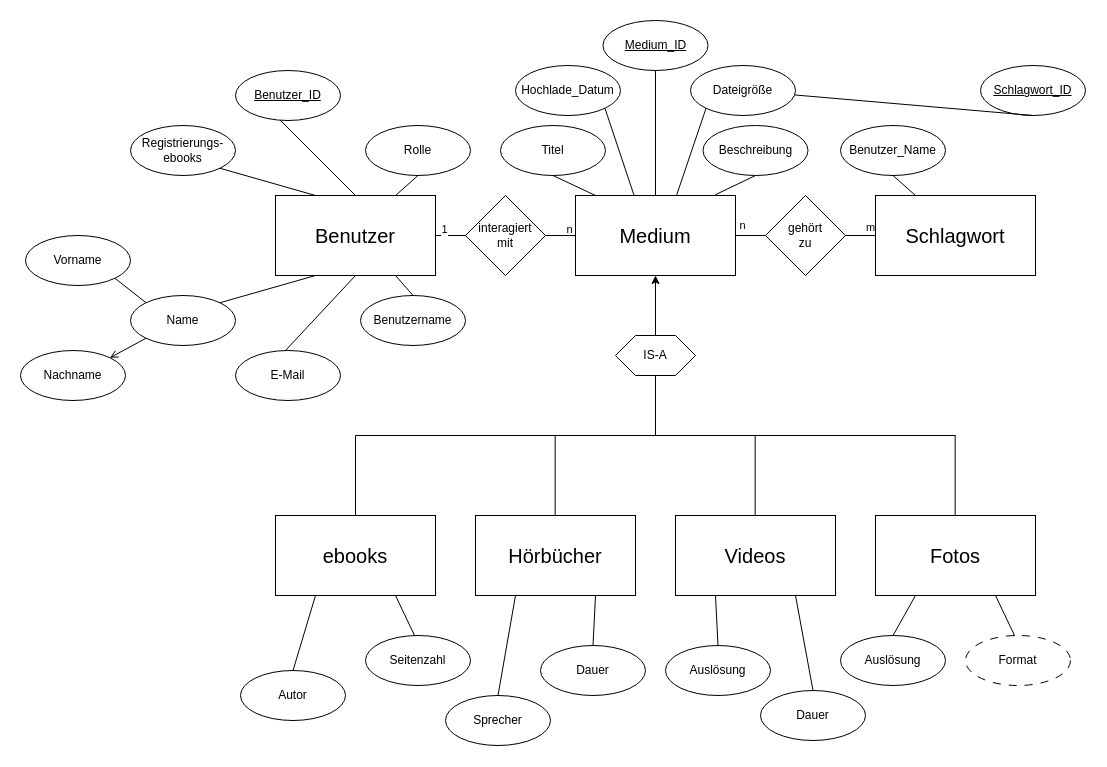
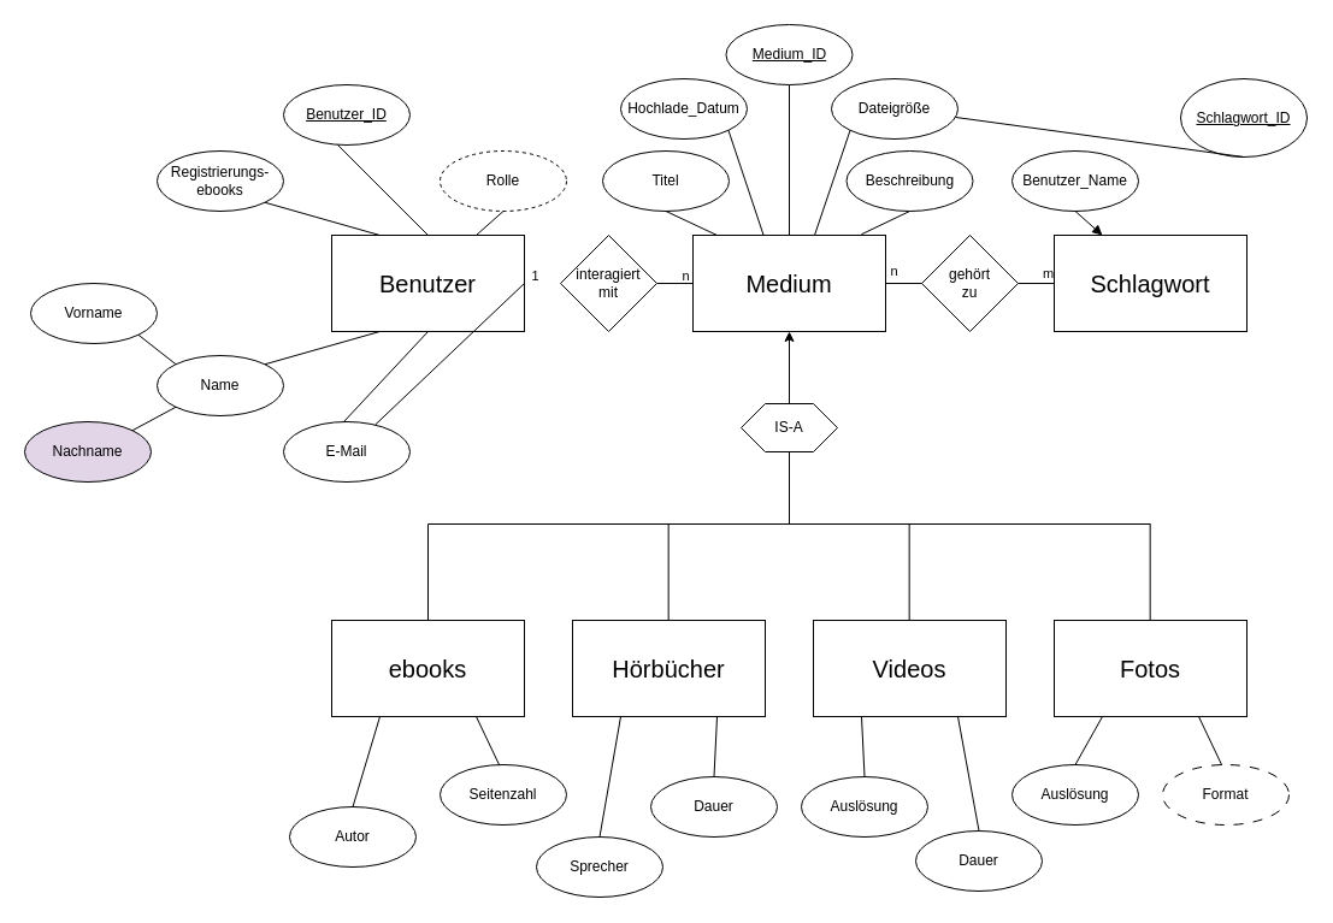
  <mxCell id="0" />
  <mxCell id="1" parent="0" />
  <mxCell id="2" value="&lt;font style=&quot;font-size: 20px;&quot;&gt;Benutzer&lt;/font&gt;" style="rounded=0;whiteSpace=wrap;html=1;" parent="1" vertex="1"><mxGeometry x="275" y="195" width="160" height="80" as="geometry" /></mxCell>
  <mxCell id="3" value="&lt;span style=&quot;font-size: 20px;&quot;&gt;ebooks&lt;/span&gt;" style="rounded=0;whiteSpace=wrap;html=1;" parent="1" vertex="1"><mxGeometry x="275" y="515" width="160" height="80" as="geometry" /></mxCell>
  <mxCell id="4" value="&lt;span style=&quot;font-size: 20px;&quot;&gt;Hörbücher&lt;/span&gt;" style="rounded=0;whiteSpace=wrap;html=1;" parent="1" vertex="1"><mxGeometry x="475" y="515" width="160" height="80" as="geometry" /></mxCell>
  <mxCell id="5" value="&lt;span style=&quot;font-size: 20px;&quot;&gt;Fotos&lt;/span&gt;" style="rounded=0;whiteSpace=wrap;html=1;" parent="1" vertex="1"><mxGeometry x="875" y="515" width="160" height="80" as="geometry" /></mxCell>
  <mxCell id="6" value="&lt;span style=&quot;font-size: 20px;&quot;&gt;Videos&lt;/span&gt;" style="rounded=0;whiteSpace=wrap;html=1;" parent="1" vertex="1"><mxGeometry x="675" y="515" width="160" height="80" as="geometry" /></mxCell>
  <mxCell id="7" value="interagiert&lt;br&gt;mit" style="rhombus;whiteSpace=wrap;html=1;" parent="1" vertex="1"><mxGeometry x="465" y="195" width="80" height="80" as="geometry" /></mxCell>
  <mxCell id="8" value="&lt;span style=&quot;font-size: 20px;&quot;&gt;Medium&lt;/span&gt;" style="rounded=0;whiteSpace=wrap;html=1;" parent="1" vertex="1"><mxGeometry x="575" y="195" width="160" height="80" as="geometry" /></mxCell>
  <mxCell id="9" value="&lt;span style=&quot;font-size: 20px;&quot;&gt;Schlagwort&lt;/span&gt;" style="rounded=0;whiteSpace=wrap;html=1;" parent="1" vertex="1"><mxGeometry x="875" y="195" width="160" height="80" as="geometry" /></mxCell>
  <mxCell id="10" value="gehört&lt;br&gt;zu" style="rhombus;whiteSpace=wrap;html=1;" parent="1" vertex="1"><mxGeometry x="765" y="195" width="80" height="80" as="geometry" /></mxCell>
  <mxCell id="11" value="" style="endArrow=none;html=1;rounded=0;exitX=0.5;exitY=0;exitDx=0;exitDy=0;" parent="1" source="3" edge="1"><mxGeometry width="50" height="50" relative="1" as="geometry"><mxPoint x="695" y="415" as="sourcePoint" /><mxPoint x="355" y="435" as="targetPoint" /></mxGeometry></mxCell>
  <mxCell id="12" value="" style="endArrow=none;html=1;rounded=0;exitX=0.5;exitY=0;exitDx=0;exitDy=0;" parent="1" edge="1"><mxGeometry width="50" height="50" relative="1" as="geometry"><mxPoint x="554.66" y="515" as="sourcePoint" /><mxPoint x="554.66" y="435" as="targetPoint" /></mxGeometry></mxCell>
  <mxCell id="13" value="" style="endArrow=none;html=1;rounded=0;exitX=0.5;exitY=0;exitDx=0;exitDy=0;" parent="1" edge="1"><mxGeometry width="50" height="50" relative="1" as="geometry"><mxPoint x="754.66" y="515" as="sourcePoint" /><mxPoint x="754.66" y="435" as="targetPoint" /></mxGeometry></mxCell>
  <mxCell id="14" value="" style="endArrow=none;html=1;rounded=0;exitX=0.5;exitY=0;exitDx=0;exitDy=0;" parent="1" edge="1"><mxGeometry width="50" height="50" relative="1" as="geometry"><mxPoint x="954.66" y="515" as="sourcePoint" /><mxPoint x="954.66" y="435" as="targetPoint" /></mxGeometry></mxCell>
- <mxCell id="15" value="" style="endArrow=none;html=1;rounded=0;exitX=1;exitY=0.5;exitDx=0;exitDy=0;entryX=0;entryY=0.5;entryDx=0;entryDy=0;" parent="1" source="2" target="7" edge="1"><mxGeometry width="50" height="50" relative="1" as="geometry"><mxPoint x="695" y="415" as="sourcePoint" /><mxPoint x="745" y="365" as="targetPoint" /></mxGeometry></mxCell>
+ <mxCell id="15" value="" style="endArrow=none;html=1;rounded=0;exitX=1;exitY=0.5;exitDx=0;exitDy=0;" parent="1" source="2" target="63" edge="1"><mxGeometry width="50" height="50" relative="1" as="geometry"><mxPoint x="695" y="415" as="sourcePoint" /><mxPoint x="745" y="365" as="targetPoint" /></mxGeometry></mxCell>
  <mxCell id="16" value="n" style="edgeLabel;html=1;align=center;verticalAlign=middle;resizable=0;points=[];" parent="1" vertex="1" connectable="0"><mxGeometry x="480" y="520.002" as="geometry"><mxPoint x="88" y="-292" as="offset" /></mxGeometry></mxCell>
  <mxCell id="17" value="" style="endArrow=none;html=1;rounded=0;exitX=1;exitY=0.5;exitDx=0;exitDy=0;entryX=0;entryY=0.5;entryDx=0;entryDy=0;" parent="1" source="7" target="8" edge="1"><mxGeometry width="50" height="50" relative="1" as="geometry"><mxPoint x="695" y="415" as="sourcePoint" /><mxPoint x="745" y="365" as="targetPoint" /></mxGeometry></mxCell>
  <mxCell id="18" value="1" style="edgeLabel;html=1;align=center;verticalAlign=middle;resizable=0;points=[];" parent="1" vertex="1" connectable="0"><mxGeometry x="355" y="520.002" as="geometry"><mxPoint x="88" y="-292" as="offset" /></mxGeometry></mxCell>
  <mxCell id="19" value="" style="endArrow=none;html=1;rounded=0;exitX=1;exitY=0.5;exitDx=0;exitDy=0;entryX=0;entryY=0.5;entryDx=0;entryDy=0;" parent="1" source="8" target="10" edge="1"><mxGeometry width="50" height="50" relative="1" as="geometry"><mxPoint x="695" y="410" as="sourcePoint" /><mxPoint x="745" y="360" as="targetPoint" /></mxGeometry></mxCell>
  <mxCell id="20" value="n" style="edgeLabel;html=1;align=center;verticalAlign=middle;resizable=0;points=[];" parent="1" vertex="1" connectable="0"><mxGeometry x="560" y="350.002" as="geometry"><mxPoint x="181" y="-126" as="offset" /></mxGeometry></mxCell>
  <mxCell id="21" value="m" style="edgeLabel;html=1;align=center;verticalAlign=middle;resizable=0;points=[];" parent="1" vertex="1" connectable="0"><mxGeometry x="370" y="535.002" as="geometry"><mxPoint x="499" y="-309" as="offset" /></mxGeometry></mxCell>
  <mxCell id="22" value="" style="endArrow=none;html=1;rounded=0;exitX=1;exitY=0.5;exitDx=0;exitDy=0;entryX=0;entryY=0.5;entryDx=0;entryDy=0;" parent="1" source="10" target="9" edge="1"><mxGeometry width="50" height="50" relative="1" as="geometry"><mxPoint x="695" y="410" as="sourcePoint" /><mxPoint x="745" y="360" as="targetPoint" /></mxGeometry></mxCell>
  <mxCell id="23" value="IS-A" style="shape=hexagon;perimeter=hexagonPerimeter2;whiteSpace=wrap;html=1;fixedSize=1;" parent="1" vertex="1"><mxGeometry x="615" y="335" width="80" height="40" as="geometry" /></mxCell>
  <mxCell id="24" value="" style="endArrow=none;html=1;rounded=0;" parent="1" edge="1"><mxGeometry width="50" height="50" relative="1" as="geometry"><mxPoint x="355" y="435" as="sourcePoint" /><mxPoint x="955" y="435" as="targetPoint" /></mxGeometry></mxCell>
  <mxCell id="25" value="" style="endArrow=none;html=1;rounded=0;entryX=0.5;entryY=1;entryDx=0;entryDy=0;" parent="1" target="23" edge="1"><mxGeometry width="50" height="50" relative="1" as="geometry"><mxPoint x="655" y="435" as="sourcePoint" /><mxPoint x="745" y="360" as="targetPoint" /></mxGeometry></mxCell>
  <mxCell id="26" value="" style="endArrow=classic;html=1;rounded=0;entryX=0.5;entryY=1;entryDx=0;entryDy=0;exitX=0.5;exitY=0;exitDx=0;exitDy=0;endFill=1;" parent="1" source="23" target="8" edge="1"><mxGeometry width="50" height="50" relative="1" as="geometry"><mxPoint x="660" y="440" as="sourcePoint" /><mxPoint x="660" y="380" as="targetPoint" /></mxGeometry></mxCell>
  <mxCell id="27" value="Titel" style="ellipse;whiteSpace=wrap;html=1;" parent="1" vertex="1"><mxGeometry x="500" y="125" width="105" height="50" as="geometry" /></mxCell>
  <mxCell id="28" value="Hochlade_Datum" style="ellipse;whiteSpace=wrap;html=1;" parent="1" vertex="1"><mxGeometry x="515" y="65" width="105" height="50" as="geometry" /></mxCell>
  <mxCell id="29" value="Beschreibung" style="ellipse;whiteSpace=wrap;html=1;" parent="1" vertex="1"><mxGeometry x="702.5" y="125" width="105" height="50" as="geometry" /></mxCell>
  <mxCell id="30" value="Dateigröße" style="ellipse;whiteSpace=wrap;html=1;" parent="1" vertex="1"><mxGeometry x="690" y="65" width="105" height="50" as="geometry" /></mxCell>
  <mxCell id="31" value="" style="endArrow=none;html=1;rounded=0;entryX=0.5;entryY=1;entryDx=0;entryDy=0;exitX=0.874;exitY=-0.009;exitDx=0;exitDy=0;exitPerimeter=0;" parent="1" source="8" target="29" edge="1"><mxGeometry width="50" height="50" relative="1" as="geometry"><mxPoint x="690" y="225" as="sourcePoint" /><mxPoint x="740" y="175" as="targetPoint" /></mxGeometry></mxCell>
  <mxCell id="32" value="" style="endArrow=none;html=1;rounded=0;entryX=0.5;entryY=1;entryDx=0;entryDy=0;" parent="1" target="27" edge="1"><mxGeometry width="50" height="50" relative="1" as="geometry"><mxPoint x="595" y="195" as="sourcePoint" /><mxPoint x="635" y="165" as="targetPoint" /></mxGeometry></mxCell>
  <mxCell id="33" value="" style="endArrow=none;html=1;rounded=0;entryX=0;entryY=1;entryDx=0;entryDy=0;" parent="1" target="30" edge="1"><mxGeometry width="50" height="50" relative="1" as="geometry"><mxPoint x="676" y="195" as="sourcePoint" /><mxPoint x="680" y="120" as="targetPoint" /></mxGeometry></mxCell>
  <mxCell id="34" value="" style="endArrow=none;html=1;rounded=0;exitX=0.367;exitY=0.005;exitDx=0;exitDy=0;exitPerimeter=0;entryX=1;entryY=1;entryDx=0;entryDy=0;" parent="1" source="8" target="28" edge="1"><mxGeometry width="50" height="50" relative="1" as="geometry"><mxPoint x="690" y="225" as="sourcePoint" /><mxPoint x="740" y="175" as="targetPoint" /></mxGeometry></mxCell>
  <mxCell id="35" value="Autor" style="ellipse;whiteSpace=wrap;html=1;" parent="1" vertex="1"><mxGeometry x="240" y="670" width="105" height="50" as="geometry" /></mxCell>
  <mxCell id="36" value="Seitenzahl" style="ellipse;whiteSpace=wrap;html=1;" parent="1" vertex="1"><mxGeometry x="365" y="635" width="105" height="50" as="geometry" /></mxCell>
  <mxCell id="37" value="" style="endArrow=none;html=1;rounded=0;exitX=0.5;exitY=0;exitDx=0;exitDy=0;entryX=0.25;entryY=1;entryDx=0;entryDy=0;" parent="1" source="35" target="3" edge="1"><mxGeometry width="50" height="50" relative="1" as="geometry"><mxPoint x="495" y="705" as="sourcePoint" /><mxPoint x="545" y="655" as="targetPoint" /></mxGeometry></mxCell>
  <mxCell id="38" value="" style="endArrow=none;html=1;rounded=0;exitX=0.469;exitY=0.009;exitDx=0;exitDy=0;exitPerimeter=0;entryX=0.75;entryY=1;entryDx=0;entryDy=0;" parent="1" source="36" target="3" edge="1"><mxGeometry width="50" height="50" relative="1" as="geometry"><mxPoint x="495" y="705" as="sourcePoint" /><mxPoint x="545" y="655" as="targetPoint" /></mxGeometry></mxCell>
  <mxCell id="39" value="Dauer" style="ellipse;whiteSpace=wrap;html=1;" parent="1" vertex="1"><mxGeometry x="540" y="645" width="105" height="50" as="geometry" /></mxCell>
  <mxCell id="40" value="Sprecher" style="ellipse;whiteSpace=wrap;html=1;" parent="1" vertex="1"><mxGeometry x="445" y="695" width="105" height="50" as="geometry" /></mxCell>
  <mxCell id="41" value="" style="endArrow=none;html=1;rounded=0;exitX=0.5;exitY=0;exitDx=0;exitDy=0;entryX=0.25;entryY=1;entryDx=0;entryDy=0;" parent="1" source="40" target="4" edge="1"><mxGeometry width="50" height="50" relative="1" as="geometry"><mxPoint x="495" y="705" as="sourcePoint" /><mxPoint x="545" y="655" as="targetPoint" /></mxGeometry></mxCell>
  <mxCell id="42" value="" style="endArrow=none;html=1;rounded=0;entryX=0.5;entryY=0;entryDx=0;entryDy=0;exitX=0.75;exitY=1;exitDx=0;exitDy=0;" parent="1" source="4" target="39" edge="1"><mxGeometry width="50" height="50" relative="1" as="geometry"><mxPoint x="495" y="705" as="sourcePoint" /><mxPoint x="545" y="655" as="targetPoint" /></mxGeometry></mxCell>
  <mxCell id="43" value="Auslösung" style="ellipse;whiteSpace=wrap;html=1;" parent="1" vertex="1"><mxGeometry x="665" y="645" width="105" height="50" as="geometry" /></mxCell>
  <mxCell id="44" value="" style="endArrow=none;html=1;rounded=0;entryX=0.25;entryY=1;entryDx=0;entryDy=0;entryPerimeter=0;exitX=0.5;exitY=0;exitDx=0;exitDy=0;" parent="1" source="43" target="6" edge="1"><mxGeometry width="50" height="50" relative="1" as="geometry"><mxPoint x="495" y="705" as="sourcePoint" /><mxPoint x="545" y="655" as="targetPoint" /></mxGeometry></mxCell>
  <mxCell id="45" value="Dauer" style="ellipse;whiteSpace=wrap;html=1;" parent="1" vertex="1"><mxGeometry x="760" y="690" width="105" height="50" as="geometry" /></mxCell>
  <mxCell id="46" value="" style="endArrow=none;html=1;rounded=0;exitX=0.5;exitY=0;exitDx=0;exitDy=0;entryX=0.75;entryY=1;entryDx=0;entryDy=0;" parent="1" source="45" target="6" edge="1"><mxGeometry width="50" height="50" relative="1" as="geometry"><mxPoint x="495" y="705" as="sourcePoint" /><mxPoint x="545" y="655" as="targetPoint" /></mxGeometry></mxCell>
  <mxCell id="47" value="Auslösung" style="ellipse;whiteSpace=wrap;html=1;" parent="1" vertex="1"><mxGeometry x="840" y="635" width="105" height="50" as="geometry" /></mxCell>
  <mxCell id="48" value="Format" style="ellipse;whiteSpace=wrap;html=1;dashed=1;dashPattern=8 8;" parent="1" vertex="1"><mxGeometry x="965" y="635" width="105" height="50" as="geometry" /></mxCell>
  <mxCell id="49" value="" style="endArrow=none;html=1;rounded=0;exitX=0.5;exitY=0;exitDx=0;exitDy=0;entryX=0.25;entryY=1;entryDx=0;entryDy=0;" parent="1" source="47" edge="1"><mxGeometry width="50" height="50" relative="1" as="geometry"><mxPoint x="1095" y="705" as="sourcePoint" /><mxPoint x="915" y="595" as="targetPoint" /></mxGeometry></mxCell>
  <mxCell id="50" value="" style="endArrow=none;html=1;rounded=0;exitX=0.469;exitY=0.009;exitDx=0;exitDy=0;exitPerimeter=0;entryX=0.75;entryY=1;entryDx=0;entryDy=0;" parent="1" source="48" edge="1"><mxGeometry width="50" height="50" relative="1" as="geometry"><mxPoint x="1095" y="705" as="sourcePoint" /><mxPoint x="995" y="595" as="targetPoint" /></mxGeometry></mxCell>
  <mxCell id="51" value="&lt;u&gt;Medium_ID&lt;/u&gt;" style="ellipse;whiteSpace=wrap;html=1;" parent="1" vertex="1"><mxGeometry x="602.5" y="20" width="105" height="50" as="geometry" /></mxCell>
  <mxCell id="52" value="" style="endArrow=none;html=1;rounded=0;entryX=0.5;entryY=1;entryDx=0;entryDy=0;" parent="1" target="51" edge="1"><mxGeometry width="50" height="50" relative="1" as="geometry"><mxPoint x="655" y="195" as="sourcePoint" /><mxPoint x="850" y="130" as="targetPoint" /></mxGeometry></mxCell>
- <mxCell id="53" value="&lt;u&gt;Schlagwort_ID&lt;/u&gt;" style="ellipse;whiteSpace=wrap;html=1;" parent="1" vertex="1"><mxGeometry x="980" y="65" width="105" height="50" as="geometry" /></mxCell>
+ <mxCell id="53" value="&lt;u&gt;Schlagwort_ID&lt;/u&gt;" style="ellipse;whiteSpace=wrap;html=1;" parent="1" vertex="1"><mxGeometry x="980" y="65" width="105" height="65" as="geometry" /></mxCell>
  <mxCell id="54" value="Benutzer_Name" style="ellipse;whiteSpace=wrap;html=1;" parent="1" vertex="1"><mxGeometry x="840" y="125" width="105" height="50" as="geometry" /></mxCell>
- <mxCell id="55" value="" style="endArrow=none;html=1;rounded=0;exitX=0.5;exitY=1;exitDx=0;exitDy=0;entryX=0.25;entryY=0;entryDx=0;entryDy=0;" parent="1" source="54" target="9" edge="1"><mxGeometry width="50" height="50" relative="1" as="geometry"><mxPoint x="795" y="175" as="sourcePoint" /><mxPoint x="845" y="125" as="targetPoint" /></mxGeometry></mxCell>
+ <mxCell id="55" value="" style="endArrow=block;html=1;rounded=0;exitX=0.5;exitY=1;exitDx=0;exitDy=0;entryX=0.25;entryY=0;entryDx=0;entryDy=0;" parent="1" source="54" target="9" edge="1"><mxGeometry width="50" height="50" relative="1" as="geometry"><mxPoint x="795" y="175" as="sourcePoint" /><mxPoint x="845" y="125" as="targetPoint" /></mxGeometry></mxCell>
  <mxCell id="56" value="" style="endArrow=none;html=1;rounded=0;exitX=0.5;exitY=1;exitDx=0;exitDy=0;" parent="1" source="53" target="30" edge="1"><mxGeometry width="50" height="50" relative="1" as="geometry"><mxPoint x="795" y="175" as="sourcePoint" /><mxPoint x="845" y="125" as="targetPoint" /></mxGeometry></mxCell>
  <mxCell id="57" value="&lt;u&gt;Benutzer_ID&lt;/u&gt;" style="ellipse;whiteSpace=wrap;html=1;" parent="1" vertex="1"><mxGeometry y="70" width="105" height="50" as="geometry" x="235" /></mxCell>
- <mxCell id="58" value="Rolle" style="ellipse;whiteSpace=wrap;html=1;" parent="1" vertex="1"><mxGeometry x="365" y="125" width="105" height="50" as="geometry" /></mxCell>
+ <mxCell id="58" value="Rolle" style="ellipse;whiteSpace=wrap;html=1;dashed=1;" parent="1" vertex="1"><mxGeometry x="365" y="125" width="105" height="50" as="geometry" /></mxCell>
  <mxCell id="59" value="" style="endArrow=none;html=1;rounded=0;exitX=0.429;exitY=1;exitDx=0;exitDy=0;exitPerimeter=0;entryX=0.5;entryY=0;entryDx=0;entryDy=0;" parent="1" source="57" target="2" edge="1"><mxGeometry width="50" height="50" relative="1" as="geometry"><mxPoint x="795" y="310" as="sourcePoint" /><mxPoint x="845" y="260" as="targetPoint" /></mxGeometry></mxCell>
  <mxCell id="60" value="" style="endArrow=none;html=1;rounded=0;entryX=0.5;entryY=1;entryDx=0;entryDy=0;exitX=0.75;exitY=0;exitDx=0;exitDy=0;" parent="1" source="2" target="58" edge="1"><mxGeometry width="50" height="50" relative="1" as="geometry"><mxPoint x="630" y="225" as="sourcePoint" /><mxPoint x="680" y="175" as="targetPoint" /></mxGeometry></mxCell>
- <mxCell id="61" value="Benutzername" style="ellipse;whiteSpace=wrap;html=1;" parent="1" vertex="1"><mxGeometry x="360" y="295" width="105" height="50" as="geometry" /></mxCell>
- <mxCell id="62" value="" style="endArrow=none;html=1;rounded=0;entryX=0.5;entryY=0;entryDx=0;entryDy=0;exitX=0.75;exitY=1;exitDx=0;exitDy=0;" parent="1" source="2" target="61" edge="1"><mxGeometry width="50" height="50" relative="1" as="geometry"><mxPoint x="465" y="225" as="sourcePoint" /><mxPoint x="515" y="175" as="targetPoint" /></mxGeometry></mxCell>
  <mxCell id="63" value="E-Mail" style="ellipse;whiteSpace=wrap;html=1;" parent="1" vertex="1"><mxGeometry y="350" width="105" height="50" as="geometry" x="235" /></mxCell>
  <mxCell id="64" value="" style="endArrow=none;html=1;rounded=0;entryX=0.5;entryY=1;entryDx=0;entryDy=0;" parent="1" target="2" edge="1"><mxGeometry width="50" height="50" relative="1" as="geometry"><mxPoint x="285" y="350" as="sourcePoint" /><mxPoint x="345" y="285" as="targetPoint" /></mxGeometry></mxCell>
  <mxCell id="65" value="Name" style="ellipse;whiteSpace=wrap;html=1;" parent="1" vertex="1"><mxGeometry x="130" y="295" width="105" height="50" as="geometry" /></mxCell>
  <mxCell id="66" value="Registrierungs-&lt;br&gt;ebooks" style="ellipse;whiteSpace=wrap;html=1;" parent="1" vertex="1"><mxGeometry x="130" y="125" width="105" height="50" as="geometry" /></mxCell>
  <mxCell id="67" value="" style="endArrow=none;html=1;rounded=0;entryX=1;entryY=1;entryDx=0;entryDy=0;exitX=0.25;exitY=0;exitDx=0;exitDy=0;" parent="1" source="2" target="66" edge="1"><mxGeometry width="50" height="50" relative="1" as="geometry"><mxPoint x="465" y="225" as="sourcePoint" /><mxPoint x="515" y="175" as="targetPoint" /></mxGeometry></mxCell>
  <mxCell id="68" value="" style="endArrow=none;html=1;rounded=0;exitX=0.25;exitY=1;exitDx=0;exitDy=0;entryX=1;entryY=0;entryDx=0;entryDy=0;" parent="1" source="2" target="65" edge="1"><mxGeometry width="50" height="50" relative="1" as="geometry"><mxPoint x="465" y="225" as="sourcePoint" /><mxPoint x="515" y="175" as="targetPoint" /></mxGeometry></mxCell>
  <mxCell id="69" value="Vorname" style="ellipse;whiteSpace=wrap;html=1;" parent="1" vertex="1"><mxGeometry x="25" y="235" width="105" height="50" as="geometry" /></mxCell>
- <mxCell id="70" value="Nachname" style="ellipse;whiteSpace=wrap;html=1;" parent="1" vertex="1"><mxGeometry x="20" y="350" width="105" height="50" as="geometry" /></mxCell>
+ <mxCell id="70" value="Nachname" style="ellipse;whiteSpace=wrap;html=1;fillColor=#e1d5e7;" parent="1" vertex="1"><mxGeometry x="20" y="350" width="105" height="50" as="geometry" /></mxCell>
  <mxCell id="71" value="" style="endArrow=none;html=1;rounded=0;exitX=0;exitY=0;exitDx=0;exitDy=0;entryX=1;entryY=1;entryDx=0;entryDy=0;" parent="1" source="65" target="69" edge="1"><mxGeometry width="50" height="50" relative="1" as="geometry"><mxPoint x="465" y="220" as="sourcePoint" /><mxPoint x="515" y="170" as="targetPoint" /></mxGeometry></mxCell>
- <mxCell id="72" value="" style="endArrow=open;html=1;rounded=0;exitX=0;exitY=1;exitDx=0;exitDy=0;entryX=1;entryY=0;entryDx=0;entryDy=0;" parent="1" source="65" target="70" edge="1"><mxGeometry width="50" height="50" relative="1" as="geometry"><mxPoint x="465" y="220" as="sourcePoint" /><mxPoint x="515" y="170" as="targetPoint" /></mxGeometry></mxCell>
+ <mxCell id="72" value="" style="endArrow=none;html=1;rounded=0;exitX=0;exitY=1;exitDx=0;exitDy=0;entryX=1;entryY=0;entryDx=0;entryDy=0;" parent="1" source="65" target="70" edge="1"><mxGeometry width="50" height="50" relative="1" as="geometry"><mxPoint x="465" y="220" as="sourcePoint" /><mxPoint x="515" y="170" as="targetPoint" /></mxGeometry></mxCell>
